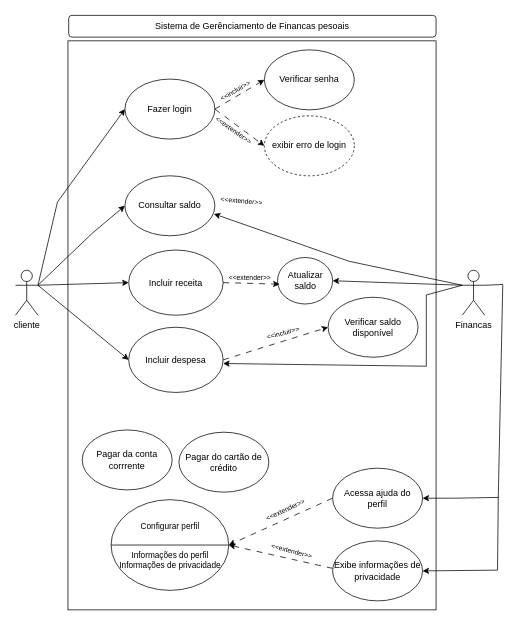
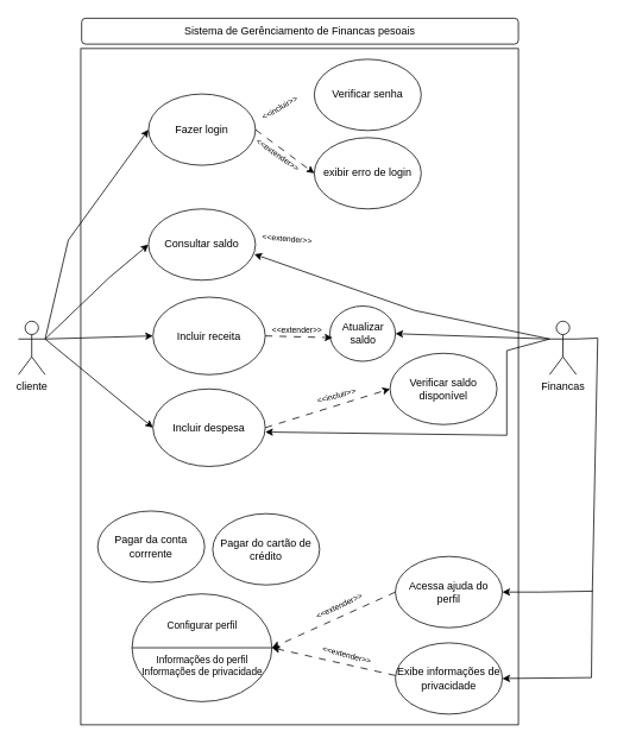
  <mxCell id="0" />
  <mxCell id="1" parent="0" />
  <mxCell id="2" value="&lt;div&gt;cliente&lt;/div&gt;&lt;div&gt;&lt;br&gt;&lt;/div&gt;" style="shape=umlActor;verticalLabelPosition=bottom;verticalAlign=top;html=1;outlineConnect=0;" parent="1" vertex="1"><mxGeometry x="20" y="360" width="30" height="60" as="geometry" /></mxCell>
  <mxCell id="3" value="" style="rounded=0;whiteSpace=wrap;html=1;gradientColor=none;" parent="1" vertex="1"><mxGeometry x="90" y="54" width="491" height="759" as="geometry" /></mxCell>
  <mxCell id="4" value="Fazer login" style="ellipse;whiteSpace=wrap;html=1;" parent="1" vertex="1"><mxGeometry x="166" y="105" width="120" height="80" as="geometry" /></mxCell>
  <mxCell id="5" value="Verificar senha" style="ellipse;whiteSpace=wrap;html=1;" parent="1" vertex="1"><mxGeometry x="352" y="66" width="120" height="80" as="geometry" /></mxCell>
- <mxCell id="6" value="exibir erro de login" style="ellipse;whiteSpace=wrap;html=1;dashed=1;" parent="1" vertex="1"><mxGeometry x="352" y="154" width="120" height="80" as="geometry" /></mxCell>
+ <mxCell id="6" value="exibir erro de login" style="ellipse;whiteSpace=wrap;html=1;" parent="1" vertex="1"><mxGeometry x="352" y="154" width="120" height="80" as="geometry" /></mxCell>
  <mxCell id="7" value="Verificar saldo disponível" style="ellipse;whiteSpace=wrap;html=1;" parent="1" vertex="1"><mxGeometry x="437" y="396" width="120" height="80" as="geometry" /></mxCell>
  <mxCell id="8" value="&lt;div style=&quot;font-size: 11px;&quot;&gt;&lt;font style=&quot;font-size: 11px;&quot;&gt;Configurar perfil&lt;/font&gt;&lt;/div&gt;&lt;div style=&quot;font-size: 11px;&quot;&gt;&lt;font style=&quot;font-size: 11px;&quot;&gt;&lt;br&gt;&lt;/font&gt;&lt;/div&gt;&lt;div style=&quot;font-size: 11px;&quot;&gt;&lt;font style=&quot;font-size: 11px;&quot;&gt;&lt;br&gt;&lt;/font&gt;&lt;/div&gt;&lt;div style=&quot;font-size: 11px;&quot;&gt;&lt;font style=&quot;font-size: 11px;&quot;&gt;Informações do perfil&lt;/font&gt;&lt;/div&gt;&lt;div style=&quot;font-size: 11px;&quot;&gt;&lt;font style=&quot;font-size: 11px;&quot;&gt;Informações de privacidade&lt;font style=&quot;font-size: 11px;&quot;&gt;&lt;br&gt;&lt;/font&gt;&lt;/font&gt;&lt;/div&gt;" style="ellipse;whiteSpace=wrap;html=1;" parent="1" vertex="1"><mxGeometry x="147.5" y="666" width="157" height="121" as="geometry" /></mxCell>
  <mxCell id="9" value="Pagar da conta corrrente" style="ellipse;whiteSpace=wrap;html=1;" parent="1" vertex="1"><mxGeometry x="109" y="573" width="120" height="80" as="geometry" /></mxCell>
  <mxCell id="10" value="Incluir despesa" style="ellipse;whiteSpace=wrap;html=1;" parent="1" vertex="1"><mxGeometry x="171" y="436" width="126" height="87" as="geometry" /></mxCell>
  <mxCell id="11" value="Consultar saldo" style="ellipse;whiteSpace=wrap;html=1;" parent="1" vertex="1"><mxGeometry x="166" y="234" width="120" height="80" as="geometry" /></mxCell>
- <mxCell id="12" value="" style="endArrow=classic;html=1;rounded=0;exitX=1;exitY=0.5;exitDx=0;exitDy=0;entryX=0;entryY=0.5;entryDx=0;entryDy=0;dashed=1;dashPattern=8 8;" parent="1" source="4" target="5" edge="1"><mxGeometry width="50" height="50" relative="1" as="geometry"><mxPoint x="297" y="146" as="sourcePoint" /><mxPoint x="347" y="96" as="targetPoint" /></mxGeometry></mxCell>
  <mxCell id="13" value="" style="endArrow=classic;html=1;rounded=0;exitX=1;exitY=0.5;exitDx=0;exitDy=0;entryX=0;entryY=0.5;entryDx=0;entryDy=0;dashed=1;dashPattern=8 8;" parent="1" source="4" target="6" edge="1"><mxGeometry width="50" height="50" relative="1" as="geometry"><mxPoint x="294" y="171" as="sourcePoint" /><mxPoint x="360" y="132" as="targetPoint" /></mxGeometry></mxCell>
  <mxCell id="14" value="&lt;font style=&quot;font-size: 9px;&quot;&gt;&amp;lt;&amp;lt;incluir&amp;gt;&amp;gt;&lt;/font&gt;" style="text;html=1;strokeColor=none;fillColor=none;align=center;verticalAlign=middle;whiteSpace=wrap;rounded=0;rotation=-30;" parent="1" vertex="1"><mxGeometry x="288" y="113" width="50" height="13" as="geometry" /></mxCell>
  <mxCell id="15" value="&lt;font style=&quot;font-size: 9px;&quot;&gt;&amp;lt;&amp;lt;extender&amp;gt;&amp;gt;&lt;/font&gt;" style="text;html=1;strokeColor=none;fillColor=none;align=center;verticalAlign=middle;whiteSpace=wrap;rounded=0;rotation=35;" parent="1" vertex="1"><mxGeometry x="287" y="168" width="50" height="10" as="geometry" /></mxCell>
  <mxCell id="16" value="" style="endArrow=classic;html=1;rounded=0;entryX=0;entryY=0.5;entryDx=0;entryDy=0;exitX=1;exitY=0.333;exitDx=0;exitDy=0;exitPerimeter=0;" parent="1" source="2" target="4" edge="1"><mxGeometry width="50" height="50" relative="1" as="geometry"><mxPoint x="79" y="198" as="sourcePoint" /><mxPoint x="129" as="targetPoint" y="148" /><Array as="points"><mxPoint x="76" y="269" /></Array></mxGeometry></mxCell>
  <mxCell id="17" value="" style="endArrow=classic;html=1;rounded=0;entryX=0;entryY=0.5;entryDx=0;entryDy=0;exitX=1;exitY=0.333;exitDx=0;exitDy=0;exitPerimeter=0;" parent="1" source="2" target="11" edge="1"><mxGeometry width="50" height="50" relative="1" as="geometry"><mxPoint x="77" y="385" as="sourcePoint" /><mxPoint x="176" y="155" as="targetPoint" /><Array as="points"><mxPoint x="122" y="311" /></Array></mxGeometry></mxCell>
  <mxCell id="18" value="" style="endArrow=classic;html=1;rounded=0;entryX=0;entryY=0.5;entryDx=0;entryDy=0;exitX=1;exitY=0.333;exitDx=0;exitDy=0;exitPerimeter=0;" parent="1" source="2" target="10" edge="1"><mxGeometry width="50" height="50" relative="1" as="geometry"><mxPoint x="77" y="385" as="sourcePoint" /><mxPoint x="173" y="380" as="targetPoint" /><Array as="points" /></mxGeometry></mxCell>
  <mxCell id="19" value="" style="endArrow=classic;html=1;rounded=0;exitX=1;exitY=0.5;exitDx=0;exitDy=0;entryX=0;entryY=0.5;entryDx=0;entryDy=0;dashed=1;dashPattern=8 8;" parent="1" source="10" target="7" edge="1"><mxGeometry width="50" height="50" relative="1" as="geometry"><mxPoint x="288" y="455" as="sourcePoint" /><mxPoint x="347" y="487" as="targetPoint" /></mxGeometry></mxCell>
  <mxCell id="20" value="&lt;font style=&quot;font-size: 9px;&quot;&gt;&amp;lt;&amp;lt;extender&amp;gt;&amp;gt;&lt;/font&gt;" style="text;html=1;strokeColor=none;fillColor=none;align=center;verticalAlign=middle;whiteSpace=wrap;rounded=0;rotation=5;" parent="1" vertex="1"><mxGeometry x="297" y="262" width="50" height="10" as="geometry" /></mxCell>
  <mxCell id="21" value="Pagar do cartão de crédito" style="ellipse;whiteSpace=wrap;html=1;" parent="1" vertex="1"><mxGeometry x="238" y="576" width="120" height="80" as="geometry" /></mxCell>
  <mxCell id="22" value="" style="endArrow=none;html=1;rounded=0;entryX=1;entryY=0.5;entryDx=0;entryDy=0;exitX=0;exitY=0.5;exitDx=0;exitDy=0;" parent="1" source="8" target="8" edge="1"><mxGeometry width="50" height="50" relative="1" as="geometry"><mxPoint x="135" y="765.5" as="sourcePoint" /><mxPoint x="185" y="715.5" as="targetPoint" /></mxGeometry></mxCell>
  <mxCell id="23" value="Acessa ajuda do perfil" style="ellipse;whiteSpace=wrap;html=1;" parent="1" vertex="1"><mxGeometry x="443" y="624" width="120" height="80" as="geometry" /></mxCell>
  <mxCell id="24" value="Exibe informações de privacidade" style="ellipse;whiteSpace=wrap;html=1;" parent="1" vertex="1"><mxGeometry x="443" y="721" width="120" height="80" as="geometry" /></mxCell>
  <mxCell id="25" value="" style="endArrow=classic;html=1;rounded=0;entryX=1;entryY=0.5;entryDx=0;entryDy=0;exitX=0;exitY=0.5;exitDx=0;exitDy=0;dashed=1;dashPattern=8 8;" parent="1" source="23" target="8" edge="1"><mxGeometry width="50" height="50" relative="1" as="geometry"><mxPoint x="404.47" y="660" as="sourcePoint" /><mxPoint x="399.531" y="761" as="targetPoint" /></mxGeometry></mxCell>
  <mxCell id="26" value="" style="endArrow=classic;html=1;rounded=0;entryX=1;entryY=0.5;entryDx=0;entryDy=0;exitX=0;exitY=0.458;exitDx=0;exitDy=0;exitPerimeter=0;dashed=1;dashPattern=8 8;" parent="1" source="24" target="8" edge="1"><mxGeometry width="50" height="50" relative="1" as="geometry"><mxPoint x="446" y="711" as="sourcePoint" /><mxPoint x="305" y="759" as="targetPoint" /></mxGeometry></mxCell>
  <mxCell id="27" style="edgeStyle=orthogonalEdgeStyle;rounded=0;orthogonalLoop=1;jettySize=auto;html=1;exitX=0.5;exitY=1;exitDx=0;exitDy=0;" parent="1" source="3" target="3" edge="1"><mxGeometry relative="1" as="geometry" /></mxCell>
  <mxCell id="28" value="" style="endArrow=classic;html=1;rounded=0;entryX=0.989;entryY=0.635;entryDx=0;entryDy=0;entryPerimeter=0;exitX=0;exitY=0.333;exitDx=0;exitDy=0;exitPerimeter=0;" parent="1" source="33" target="11" edge="1"><mxGeometry width="50" height="50" relative="1" as="geometry"><mxPoint x="601" y="360" as="sourcePoint" /><mxPoint x="737" y="298" as="targetPoint" /><Array as="points"><mxPoint x="465" y="348" /></Array></mxGeometry></mxCell>
  <mxCell id="29" value="" style="endArrow=classic;html=1;rounded=0;entryX=1;entryY=0.556;entryDx=0;entryDy=0;entryPerimeter=0;exitX=0;exitY=0.333;exitDx=0;exitDy=0;exitPerimeter=0;" parent="1" source="33" target="10" edge="1"><mxGeometry width="50" height="50" relative="1" as="geometry"><mxPoint x="651" y="381" as="sourcePoint" /><mxPoint x="562" y="397" as="targetPoint" /><Array as="points"><mxPoint x="568" y="393" /><mxPoint x="568" y="488" /></Array></mxGeometry></mxCell>
  <mxCell id="30" value="Sistema de Gerênciamento de Financas pesoais" style="rounded=1;whiteSpace=wrap;html=1;" parent="1" vertex="1"><mxGeometry x="91" y="20" width="490" height="29" as="geometry" /></mxCell>
  <mxCell id="31" value="&lt;font style=&quot;font-size: 9px;&quot;&gt;&amp;lt;&amp;lt;extender&amp;gt;&amp;gt;&lt;/font&gt;" style="text;html=1;strokeColor=none;fillColor=none;align=center;verticalAlign=middle;whiteSpace=wrap;rounded=0;rotation=-25;" parent="1" vertex="1"><mxGeometry x="355" y="674" width="50" height="10" as="geometry" /></mxCell>
  <mxCell id="32" value="&lt;font style=&quot;font-size: 9px;&quot;&gt;&amp;lt;&amp;lt;extender&amp;gt;&amp;gt;&lt;/font&gt;" style="text;html=1;strokeColor=none;fillColor=none;align=center;verticalAlign=middle;whiteSpace=wrap;rounded=0;rotation=15;" parent="1" vertex="1"><mxGeometry x="364" y="729" width="50" height="10" as="geometry" /></mxCell>
  <mxCell id="33" value="&lt;div&gt;Financas&lt;/div&gt;&lt;div&gt;&lt;br&gt;&lt;/div&gt;" style="shape=umlActor;verticalLabelPosition=bottom;verticalAlign=top;html=1;outlineConnect=0;" parent="1" vertex="1"><mxGeometry x="616" y="360" width="30" height="60" as="geometry" /></mxCell>
  <mxCell id="34" value="" style="endArrow=classic;html=1;rounded=0;exitX=1;exitY=0.333;exitDx=0;exitDy=0;exitPerimeter=0;entryX=1;entryY=0.5;entryDx=0;entryDy=0;" parent="1" source="33" target="23" edge="1"><mxGeometry width="50" height="50" relative="1" as="geometry"><mxPoint x="661" y="539" as="sourcePoint" /><mxPoint x="623" y="639" as="targetPoint" /><Array as="points"><mxPoint x="670" y="379" /><mxPoint x="664" y="663" /><mxPoint x="606" y="664" /></Array></mxGeometry></mxCell>
  <mxCell id="35" value="" style="endArrow=classic;html=1;rounded=0;entryX=1;entryY=0.5;entryDx=0;entryDy=0;" parent="1" target="24" edge="1"><mxGeometry width="50" height="50" relative="1" as="geometry"><mxPoint x="664" y="662" as="sourcePoint" /><mxPoint x="693" y="787" as="targetPoint" /><Array as="points"><mxPoint x="663" y="760" /></Array></mxGeometry></mxCell>
  <mxCell id="36" value="Incluir receita" style="ellipse;whiteSpace=wrap;html=1;" vertex="1" parent="1"><mxGeometry x="171" y="333" width="126" height="87" as="geometry" /></mxCell>
  <mxCell id="37" value="" style="endArrow=classic;html=1;rounded=0;exitX=1;exitY=0.333;exitDx=0;exitDy=0;exitPerimeter=0;entryX=0;entryY=0.5;entryDx=0;entryDy=0;" edge="1" parent="1" source="2" target="36"><mxGeometry width="50" height="50" relative="1" as="geometry"><mxPoint x="150" y="392" as="sourcePoint" /><mxPoint x="200" y="342" as="targetPoint" /></mxGeometry></mxCell>
  <mxCell id="38" value="&lt;font style=&quot;font-size: 9px;&quot;&gt;&amp;lt;&amp;lt;incluir&amp;gt;&amp;gt;&lt;/font&gt;" style="text;html=1;strokeColor=none;fillColor=none;align=center;verticalAlign=middle;whiteSpace=wrap;rounded=0;rotation=-15;" vertex="1" parent="1"><mxGeometry x="352" y="436" width="50" height="13" as="geometry" /></mxCell>
  <mxCell id="39" value="Atualizar saldo" style="ellipse;whiteSpace=wrap;html=1;" vertex="1" parent="1"><mxGeometry x="369.5" y="343" width="73.5" height="62" as="geometry" /></mxCell>
  <mxCell id="40" value="" style="endArrow=classic;html=1;rounded=0;exitX=1;exitY=0.5;exitDx=0;exitDy=0;entryX=0.038;entryY=0.573;entryDx=0;entryDy=0;dashed=1;dashPattern=8 8;entryPerimeter=0;" edge="1" parent="1" source="36" target="39"><mxGeometry width="50" height="50" relative="1" as="geometry"><mxPoint x="295" y="433" as="sourcePoint" /><mxPoint x="389" y="372" as="targetPoint" /></mxGeometry></mxCell>
  <mxCell id="41" value="&lt;font style=&quot;font-size: 9px;&quot;&gt;&amp;lt;&amp;lt;extender&amp;gt;&amp;gt;&lt;/font&gt;" style="text;html=1;strokeColor=none;fillColor=none;align=center;verticalAlign=middle;whiteSpace=wrap;rounded=0;rotation=0;" vertex="1" parent="1"><mxGeometry x="308" y="362" width="50" height="13" as="geometry" /></mxCell>
  <mxCell id="42" value="" style="endArrow=classic;html=1;rounded=0;exitX=0;exitY=0.333;exitDx=0;exitDy=0;exitPerimeter=0;entryX=1;entryY=0.5;entryDx=0;entryDy=0;" edge="1" parent="1" source="33" target="39"><mxGeometry width="50" height="50" relative="1" as="geometry"><mxPoint x="458" y="364" as="sourcePoint" /><mxPoint x="508" y="314" as="targetPoint" /></mxGeometry></mxCell>
